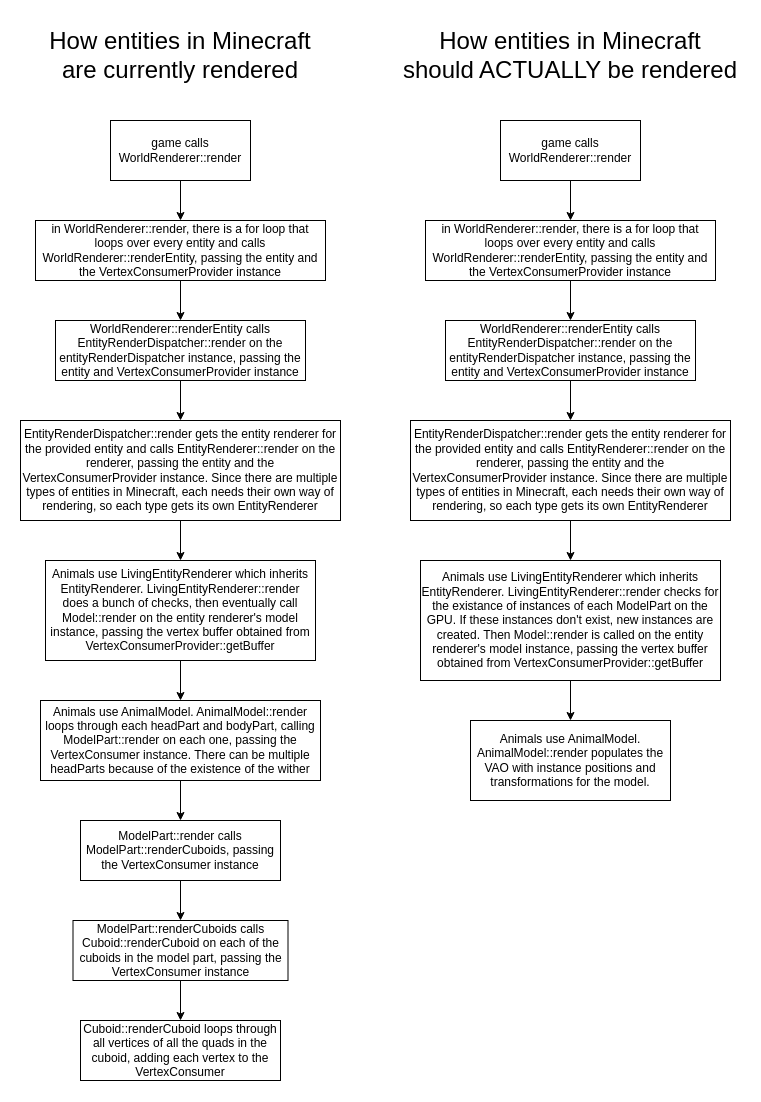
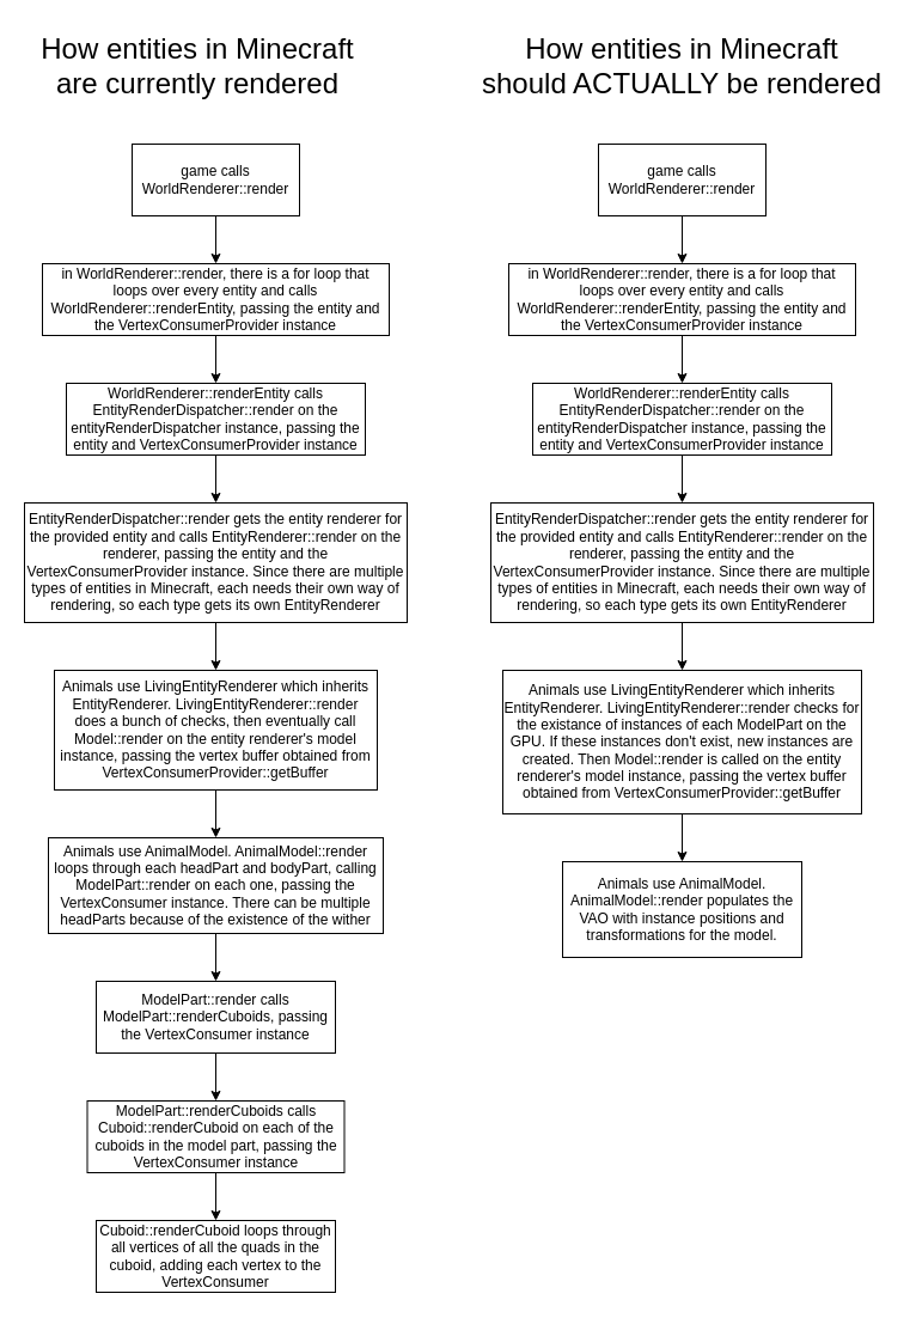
  <mxCell id="0" />
  <mxCell id="1" parent="0" />
  <mxCell id="2" value="" style="edgeStyle=orthogonalEdgeStyle;rounded=0;orthogonalLoop=1;jettySize=auto;html=1;" edge="1" parent="1" source="3" target="5"><mxGeometry relative="1" as="geometry" /></mxCell>
  <mxCell id="3" value="game calls WorldRenderer::render" style="rounded=0;whiteSpace=wrap;html=1;" vertex="1" parent="1"><mxGeometry x="110" y="120" width="140" height="60" as="geometry" /></mxCell>
  <mxCell id="4" value="" style="edgeStyle=orthogonalEdgeStyle;rounded=0;orthogonalLoop=1;jettySize=auto;html=1;" edge="1" parent="1" source="5" target="7"><mxGeometry relative="1" as="geometry" /></mxCell>
  <mxCell id="5" value="in WorldRenderer::render, there is a for loop that loops over every entity and calls WorldRenderer::renderEntity, passing the entity and the VertexConsumerProvider instance" style="whiteSpace=wrap;html=1;rounded=0;" vertex="1" parent="1"><mxGeometry x="35" y="220" width="290" height="60" as="geometry" /></mxCell>
  <mxCell id="6" value="" style="edgeStyle=orthogonalEdgeStyle;rounded=0;orthogonalLoop=1;jettySize=auto;html=1;" edge="1" parent="1" source="7" target="9"><mxGeometry relative="1" as="geometry" /></mxCell>
  <mxCell id="7" value="WorldRenderer::renderEntity calls EntityRenderDispatcher::render on the entityRenderDispatcher instance, passing the entity and VertexConsumerProvider instance" style="whiteSpace=wrap;html=1;rounded=0;" vertex="1" parent="1"><mxGeometry x="55" y="320" width="250" height="60" as="geometry" /></mxCell>
  <mxCell id="8" value="" style="edgeStyle=orthogonalEdgeStyle;rounded=0;orthogonalLoop=1;jettySize=auto;html=1;" edge="1" parent="1" source="9" target="11"><mxGeometry relative="1" as="geometry" /></mxCell>
  <mxCell id="9" value="EntityRenderDispatcher::render gets the entity renderer for the provided entity and calls EntityRenderer::render on the renderer, passing the entity and the VertexConsumerProvider instance. Since there are multiple types of entities in Minecraft, each needs their own way of rendering, so each type gets its own EntityRenderer" style="whiteSpace=wrap;html=1;rounded=0;" vertex="1" parent="1"><mxGeometry x="20" y="420" width="320" height="100" as="geometry" /></mxCell>
  <mxCell id="10" value="" style="edgeStyle=orthogonalEdgeStyle;rounded=0;orthogonalLoop=1;jettySize=auto;html=1;" edge="1" parent="1" source="11" target="13"><mxGeometry relative="1" as="geometry" /></mxCell>
  <mxCell id="11" value="Animals use LivingEntityRenderer which inherits EntityRenderer. LivingEntityRenderer::render does a bunch of checks, then eventually call Model::render on the entity renderer's model instance, passing the vertex buffer obtained from VertexConsumerProvider::getBuffer" style="whiteSpace=wrap;html=1;rounded=0;" vertex="1" parent="1"><mxGeometry x="45" y="560" width="270" height="100" as="geometry" /></mxCell>
  <mxCell id="12" value="" style="edgeStyle=orthogonalEdgeStyle;rounded=0;orthogonalLoop=1;jettySize=auto;html=1;" edge="1" parent="1" source="13" target="15"><mxGeometry relative="1" as="geometry" /></mxCell>
  <mxCell id="13" value="Animals use AnimalModel. AnimalModel::render loops through each headPart and bodyPart, calling ModelPart::render on each one, passing the VertexConsumer instance. There can be multiple headParts because of the existence of the wither" style="whiteSpace=wrap;html=1;rounded=0;" vertex="1" parent="1"><mxGeometry x="40" y="700" width="280" height="80" as="geometry" /></mxCell>
  <mxCell id="14" value="" style="edgeStyle=orthogonalEdgeStyle;rounded=0;orthogonalLoop=1;jettySize=auto;html=1;" edge="1" parent="1" source="15" target="17"><mxGeometry relative="1" as="geometry" /></mxCell>
  <mxCell id="15" value="ModelPart::render calls ModelPart::renderCuboids, passing the VertexConsumer instance" style="whiteSpace=wrap;html=1;rounded=0;" vertex="1" parent="1"><mxGeometry x="80" y="820" width="200" height="60" as="geometry" /></mxCell>
  <mxCell id="16" value="" style="edgeStyle=orthogonalEdgeStyle;rounded=0;orthogonalLoop=1;jettySize=auto;html=1;" edge="1" parent="1" source="17" target="18"><mxGeometry relative="1" as="geometry" /></mxCell>
  <mxCell id="17" value="ModelPart::renderCuboids calls Cuboid::renderCuboid on each of the cuboids in the model part, passing the VertexConsumer instance" style="whiteSpace=wrap;html=1;rounded=0;" vertex="1" parent="1"><mxGeometry x="72.5" y="920" width="215" height="60" as="geometry" /></mxCell>
  <mxCell id="18" value="Cuboid::renderCuboid loops through all vertices of all the quads in the cuboid, adding each vertex to the VertexConsumer" style="whiteSpace=wrap;html=1;rounded=0;" vertex="1" parent="1"><mxGeometry x="80" y="1020" width="200" height="60" as="geometry" /></mxCell>
  <mxCell id="19" style="edgeStyle=orthogonalEdgeStyle;rounded=0;orthogonalLoop=1;jettySize=auto;html=1;exitX=0.5;exitY=1;exitDx=0;exitDy=0;entryX=0.5;entryY=0;entryDx=0;entryDy=0;" edge="1" parent="1" source="20" target="22"><mxGeometry relative="1" as="geometry" /></mxCell>
  <mxCell id="20" value="game calls WorldRenderer::render" style="rounded=0;whiteSpace=wrap;html=1;" vertex="1" parent="1"><mxGeometry x="500" y="120" width="140" height="60" as="geometry" /></mxCell>
  <mxCell id="21" style="edgeStyle=orthogonalEdgeStyle;rounded=0;orthogonalLoop=1;jettySize=auto;html=1;exitX=0.5;exitY=1;exitDx=0;exitDy=0;entryX=0.5;entryY=0;entryDx=0;entryDy=0;" edge="1" parent="1" source="22" target="24"><mxGeometry relative="1" as="geometry" /></mxCell>
  <mxCell id="22" value="in WorldRenderer::render, there is a for loop that loops over every entity and calls WorldRenderer::renderEntity, passing the entity and the VertexConsumerProvider instance" style="whiteSpace=wrap;html=1;rounded=0;" vertex="1" parent="1"><mxGeometry x="425" y="220" width="290" height="60" as="geometry" /></mxCell>
  <mxCell id="23" style="edgeStyle=orthogonalEdgeStyle;rounded=0;orthogonalLoop=1;jettySize=auto;html=1;exitX=0.5;exitY=1;exitDx=0;exitDy=0;entryX=0.5;entryY=0;entryDx=0;entryDy=0;" edge="1" parent="1" source="24" target="26"><mxGeometry relative="1" as="geometry" /></mxCell>
  <mxCell id="24" value="WorldRenderer::renderEntity calls EntityRenderDispatcher::render on the entityRenderDispatcher instance, passing the entity and VertexConsumerProvider instance" style="whiteSpace=wrap;html=1;rounded=0;" vertex="1" parent="1"><mxGeometry x="445" y="320" width="250" height="60" as="geometry" /></mxCell>
  <mxCell id="25" style="edgeStyle=orthogonalEdgeStyle;rounded=0;orthogonalLoop=1;jettySize=auto;html=1;exitX=0.5;exitY=1;exitDx=0;exitDy=0;entryX=0.5;entryY=0;entryDx=0;entryDy=0;" edge="1" parent="1" source="26" target="28"><mxGeometry relative="1" as="geometry" /></mxCell>
  <mxCell id="26" value="EntityRenderDispatcher::render gets the entity renderer for the provided entity and calls EntityRenderer::render on the renderer, passing the entity and the VertexConsumerProvider instance. Since there are multiple types of entities in Minecraft, each needs their own way of rendering, so each type gets its own EntityRenderer" style="whiteSpace=wrap;html=1;rounded=0;" vertex="1" parent="1"><mxGeometry x="410" y="420" width="320" height="100" as="geometry" /></mxCell>
  <mxCell id="27" value="" style="edgeStyle=orthogonalEdgeStyle;rounded=0;orthogonalLoop=1;jettySize=auto;html=1;" edge="1" parent="1" source="28" target="29"><mxGeometry relative="1" as="geometry" /></mxCell>
  <mxCell id="28" value="Animals use LivingEntityRenderer which inherits EntityRenderer. LivingEntityRenderer::render checks for the existance of instances of each ModelPart on the GPU. If these instances don't exist, new instances are created. Then Model::render is called on the entity renderer's model instance, passing the vertex buffer obtained from VertexConsumerProvider::getBuffer" style="whiteSpace=wrap;html=1;rounded=0;" vertex="1" parent="1"><mxGeometry x="420" y="560" width="300" height="120" as="geometry" /></mxCell>
  <mxCell id="29" value="Animals use AnimalModel. AnimalModel::render populates the VAO with instance positions and transformations for the model." style="whiteSpace=wrap;html=1;rounded=0;" vertex="1" parent="1"><mxGeometry x="470" y="720" width="200" height="80" as="geometry" /></mxCell>
- <mxCell id="30" value="&lt;font style=&quot;font-size: 24px;&quot;&gt;How entities in Minecraft are currently rendered&lt;/font&gt;" style="text;html=1;strokeColor=none;fillColor=none;align=center;verticalAlign=middle;whiteSpace=wrap;rounded=0;" vertex="1" parent="1"><mxGeometry x="45" y="20" width="270" height="70" as="geometry" /></mxCell>
+ <mxCell id="30" value="&lt;font style=&quot;font-size: 24px;&quot;&gt;How entities in Minecraft are currently rendered&lt;/font&gt;" style="text;html=1;strokeColor=none;fillColor=none;align=center;verticalAlign=middle;whiteSpace=wrap;rounded=0;" vertex="1" parent="1"><mxGeometry x="30" y="20" width="270" height="70" as="geometry" /></mxCell>
  <mxCell id="31" value="&lt;font style=&quot;font-size: 24px;&quot;&gt;How entities in Minecraft should ACTUALLY be rendered&lt;/font&gt;" style="text;html=1;strokeColor=none;fillColor=none;align=center;verticalAlign=middle;whiteSpace=wrap;rounded=0;" vertex="1" parent="1"><mxGeometry x="401.25" y="20" width="337.5" height="70" as="geometry" /></mxCell>
